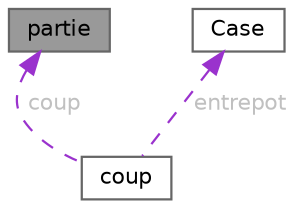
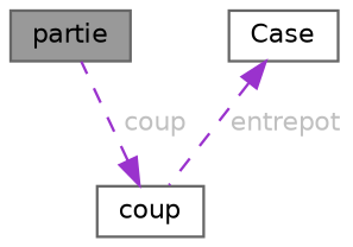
  digraph {
    node [color=gray40 fillcolor=white fontname=Helvetica fontsize=10 shape=box style=filled]
    edge [color=darkorchid3 dir=back fontcolor=grey fontname=Helvetica fontsize=10 labelfontname=Helvetica labelfontsize=10 style=dashed]
    n1 [fillcolor=grey60 fontcolor=black height=0.2 label=partie width=0.4]
    n2 [height=0.2 label=Case width=0.4]
    n3 [height=0.2 label=coup width=0.4]
    n2 -> n3 [label=" entrepot"]
-   n1 -> n3 [label=" coup"]
+   n3 -> n1 [label=" coup"]
  }
